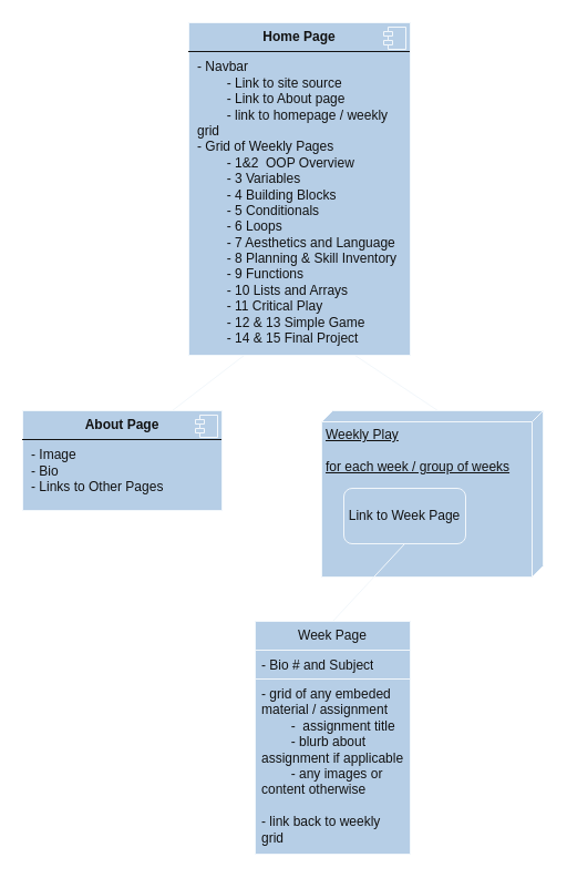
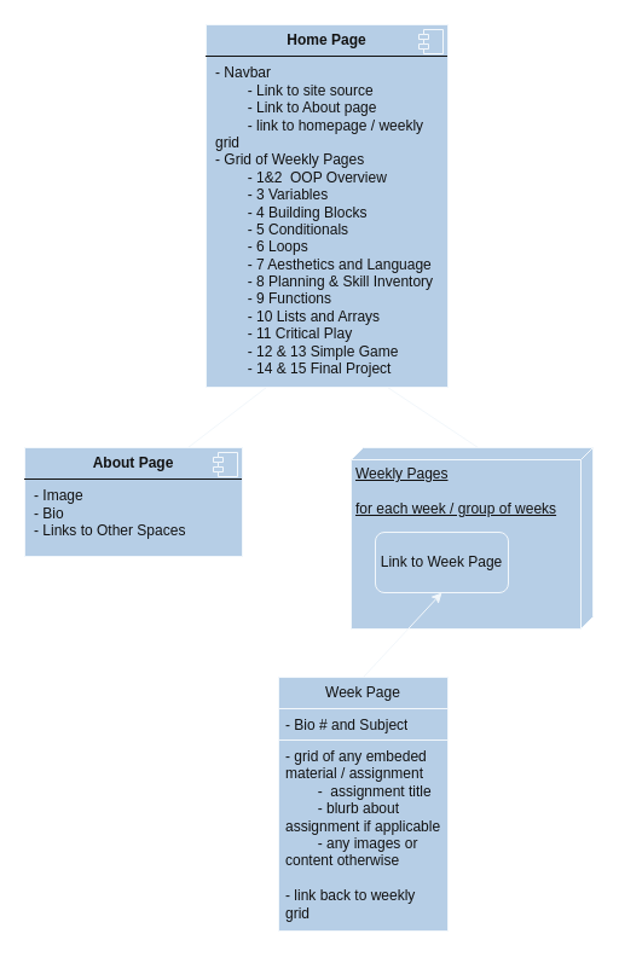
  <mxCell id="0" />
  <mxCell id="1" parent="0" />
  <mxCell id="2" value="&lt;p style=&quot;margin:0px;margin-top:6px;text-align:center;&quot;&gt;&lt;b&gt;Home Page&lt;/b&gt;&lt;/p&gt;&lt;hr style=&quot;border-style:solid;&quot; size=&quot;1&quot;&gt;&lt;p style=&quot;margin:0px;margin-left:8px;&quot;&gt;- Navbar&lt;/p&gt;&lt;p style=&quot;margin:0px;margin-left:8px;&quot;&gt;&lt;span style=&quot;white-space: pre;&quot;&gt;&#09;&lt;/span&gt;- Link to site source&lt;/p&gt;&lt;p style=&quot;margin:0px;margin-left:8px;&quot;&gt;&amp;nbsp;&amp;nbsp;&lt;span style=&quot;white-space: pre;&quot;&gt;&#09;&lt;/span&gt;- Link to About page&lt;/p&gt;&lt;p style=&quot;margin:0px;margin-left:8px;&quot;&gt;&lt;span style=&quot;white-space: pre;&quot;&gt;&#09;&lt;/span&gt;- link to homepage / weekly grid&lt;/p&gt;&lt;p style=&quot;margin:0px;margin-left:8px;&quot;&gt;- Grid of Weekly Pages&lt;/p&gt;&lt;p style=&quot;margin:0px;margin-left:8px;&quot;&gt;&lt;span style=&quot;white-space: pre;&quot;&gt;&#09;&lt;/span&gt;- 1&amp;amp;2&amp;nbsp; OOP Overview&lt;/p&gt;&lt;p style=&quot;margin:0px;margin-left:8px;&quot;&gt;&lt;span style=&quot;white-space: pre;&quot;&gt;&#09;&lt;/span&gt;- 3 Variables&lt;/p&gt;&lt;p style=&quot;margin:0px;margin-left:8px;&quot;&gt;&lt;span style=&quot;white-space: pre;&quot;&gt;&#09;&lt;/span&gt;- 4 Building Blocks&lt;/p&gt;&lt;p style=&quot;margin:0px;margin-left:8px;&quot;&gt;&lt;span style=&quot;white-space: pre;&quot;&gt;&#09;&lt;/span&gt;- 5 Conditionals&lt;/p&gt;&lt;p style=&quot;margin:0px;margin-left:8px;&quot;&gt;&lt;span style=&quot;white-space: pre;&quot;&gt;&#09;&lt;/span&gt;- 6 Loops&lt;/p&gt;&lt;p style=&quot;margin:0px;margin-left:8px;&quot;&gt;&lt;span style=&quot;white-space: pre;&quot;&gt;&#09;&lt;/span&gt;- 7 Aesthetics and Language&lt;/p&gt;&lt;p style=&quot;margin:0px;margin-left:8px;&quot;&gt;&lt;span style=&quot;white-space: pre;&quot;&gt;&#09;&lt;/span&gt;- 8 Planning &amp;amp; Skill Inventory&lt;/p&gt;&lt;p style=&quot;margin:0px;margin-left:8px;&quot;&gt;&lt;span style=&quot;white-space: pre;&quot;&gt;&#09;&lt;/span&gt;- 9 Functions&lt;/p&gt;&lt;p style=&quot;margin:0px;margin-left:8px;&quot;&gt;&lt;span style=&quot;white-space: pre;&quot;&gt;&#09;&lt;/span&gt;- 10 Lists and Arrays&lt;/p&gt;&lt;p style=&quot;margin:0px;margin-left:8px;&quot;&gt;&lt;span style=&quot;white-space: pre;&quot;&gt;&#09;&lt;/span&gt;- 11 Critical Play&lt;/p&gt;&lt;p style=&quot;margin:0px;margin-left:8px;&quot;&gt;&lt;span style=&quot;white-space: pre;&quot;&gt;&#09;&lt;/span&gt;- 12 &amp;amp; 13 Simple Game&lt;/p&gt;&lt;p style=&quot;margin:0px;margin-left:8px;&quot;&gt;&lt;span style=&quot;white-space: pre;&quot;&gt;&#09;&lt;/span&gt;- 14 &amp;amp; 15 Final Project&lt;/p&gt;" style="align=left;overflow=fill;html=1;dropTarget=0;whiteSpace=wrap;labelBackgroundColor=none;fillColor=light-dark(#B6CEE6,#B6CEE6);strokeColor=light-dark(#F2F7FB,#F2F7FB);fontColor=light-dark(#121212,#121212);" parent="1" vertex="1"><mxGeometry x="170" y="20" width="200" height="300" as="geometry" /></mxCell>
  <mxCell id="3" value="" style="shape=component;jettyWidth=8;jettyHeight=4;labelBackgroundColor=none;fillColor=light-dark(#B6CEE6,#B6CEE6);strokeColor=light-dark(#F2F7FB,#F2F7FB);fontColor=light-dark(#121212,#121212);" parent="2" vertex="1"><mxGeometry x="1" width="20" height="20" relative="1" as="geometry"><mxPoint x="-24" y="4" as="offset" /></mxGeometry></mxCell>
- <mxCell id="4" value="&lt;p style=&quot;margin:0px;margin-top:6px;text-align:center;&quot;&gt;&lt;b&gt;About Page&lt;/b&gt;&lt;/p&gt;&lt;hr style=&quot;border-style:solid;&quot; size=&quot;1&quot;&gt;&lt;p style=&quot;margin:0px;margin-left:8px;&quot;&gt;- Image&lt;/p&gt;&lt;p style=&quot;margin:0px;margin-left:8px;&quot;&gt;- Bio&lt;/p&gt;&lt;p style=&quot;margin:0px;margin-left:8px;&quot;&gt;- Links to Other Pages&lt;/p&gt;" style="align=left;overflow=fill;html=1;dropTarget=0;whiteSpace=wrap;labelBackgroundColor=none;fillColor=light-dark(#B6CEE6,#B6CEE6);strokeColor=light-dark(#F2F7FB,#F2F7FB);fontColor=light-dark(#121212,#121212);" parent="1" vertex="1"><mxGeometry x="20" y="370" width="180" height="90" as="geometry" /></mxCell>
+ <mxCell id="4" value="&lt;p style=&quot;margin:0px;margin-top:6px;text-align:center;&quot;&gt;&lt;b&gt;About Page&lt;/b&gt;&lt;/p&gt;&lt;hr style=&quot;border-style:solid;&quot; size=&quot;1&quot;&gt;&lt;p style=&quot;margin:0px;margin-left:8px;&quot;&gt;- Image&lt;/p&gt;&lt;p style=&quot;margin:0px;margin-left:8px;&quot;&gt;- Bio&lt;/p&gt;&lt;p style=&quot;margin:0px;margin-left:8px;&quot;&gt;- Links to Other Spaces&lt;/p&gt;" style="align=left;overflow=fill;html=1;dropTarget=0;whiteSpace=wrap;labelBackgroundColor=none;fillColor=light-dark(#B6CEE6,#B6CEE6);strokeColor=light-dark(#F2F7FB,#F2F7FB);fontColor=light-dark(#121212,#121212);" parent="1" vertex="1"><mxGeometry x="20" y="370" width="180" height="90" as="geometry" /></mxCell>
  <mxCell id="5" value="" style="shape=component;jettyWidth=8;jettyHeight=4;labelBackgroundColor=none;fillColor=light-dark(#B6CEE6,#B6CEE6);strokeColor=light-dark(#F2F7FB,#F2F7FB);fontColor=light-dark(#121212,#121212);" parent="4" vertex="1"><mxGeometry x="1" width="20" height="20" relative="1" as="geometry"><mxPoint x="-24" y="4" as="offset" /></mxGeometry></mxCell>
- <mxCell id="6" value="&lt;div&gt;Weekly Play&lt;/div&gt;&lt;div&gt;&lt;br&gt;&lt;/div&gt;for each week / group of weeks" style="verticalAlign=top;align=left;spacingTop=8;spacingLeft=2;spacingRight=12;shape=cube;size=10;direction=south;fontStyle=4;html=1;whiteSpace=wrap;labelBackgroundColor=none;fillColor=light-dark(#B6CEE6,#B6CEE6);strokeColor=light-dark(#F2F7FB,#F2F7FB);fontColor=light-dark(#121212,#121212);" parent="1" vertex="1"><mxGeometry x="290" y="370" width="200" height="150" as="geometry" /></mxCell>
+ <mxCell id="6" value="&lt;div&gt;Weekly Pages&lt;/div&gt;&lt;div&gt;&lt;br&gt;&lt;/div&gt;for each week / group of weeks" style="verticalAlign=top;align=left;spacingTop=8;spacingLeft=2;spacingRight=12;shape=cube;size=10;direction=south;fontStyle=4;html=1;whiteSpace=wrap;labelBackgroundColor=none;fillColor=light-dark(#B6CEE6,#B6CEE6);strokeColor=light-dark(#F2F7FB,#F2F7FB);fontColor=light-dark(#121212,#121212);" parent="1" vertex="1"><mxGeometry x="290" y="370" width="200" height="150" as="geometry" /></mxCell>
  <mxCell id="7" value="Week Page" style="swimlane;fontStyle=0;childLayout=stackLayout;horizontal=1;startSize=26;fillColor=light-dark(#B6CEE6,#B6CEE6);horizontalStack=0;resizeParent=1;resizeParentMax=0;resizeLast=0;collapsible=1;marginBottom=0;whiteSpace=wrap;html=1;labelBackgroundColor=none;strokeColor=light-dark(#F2F7FB,#F2F7FB);fontColor=light-dark(#121212,#121212);" parent="1" vertex="1"><mxGeometry x="230" y="560" width="140" height="210" as="geometry" /></mxCell>
  <mxCell id="8" value="- Bio # and Subject" style="text;strokeColor=light-dark(#F2F7FB,#F2F7FB);fillColor=light-dark(#B6CEE6,#B6CEE6);align=left;verticalAlign=top;spacingLeft=4;spacingRight=4;overflow=hidden;rotatable=0;points=[[0,0.5],[1,0.5]];portConstraint=eastwest;whiteSpace=wrap;html=1;labelBackgroundColor=none;fontColor=light-dark(#121212,#121212);" parent="7" vertex="1"><mxGeometry y="26" width="140" height="26" as="geometry" /></mxCell>
  <mxCell id="9" value="&lt;div&gt;- grid of any embeded material / assignment&lt;/div&gt;&lt;div&gt;&lt;span style=&quot;white-space: pre;&quot;&gt;&#09;&lt;/span&gt;-&amp;nbsp; assignment title&lt;/div&gt;&lt;div&gt;&lt;span style=&quot;white-space: pre;&quot;&gt;&#09;&lt;/span&gt;- blurb about assignment if applicable&lt;/div&gt;&lt;div&gt;&lt;span style=&quot;white-space: pre;&quot;&gt;&#09;&lt;/span&gt;- any images or content otherwise&lt;/div&gt;&lt;div&gt;&lt;br&gt;&lt;/div&gt;&lt;div&gt;- link back to weekly grid&lt;/div&gt;" style="text;strokeColor=light-dark(#F2F7FB,#F2F7FB);fillColor=light-dark(#B6CEE6,#B6CEE6);align=left;verticalAlign=top;spacingLeft=4;spacingRight=4;overflow=hidden;rotatable=0;points=[[0,0.5],[1,0.5]];portConstraint=eastwest;whiteSpace=wrap;html=1;labelBackgroundColor=none;fontColor=light-dark(#121212,#121212);" parent="7" vertex="1"><mxGeometry y="52" width="140" height="158" as="geometry" /></mxCell>
  <mxCell id="10" value="Link to Week Page" style="html=1;whiteSpace=wrap;labelBackgroundColor=none;fillColor=light-dark(#B6CEE6,#B6CEE6);strokeColor=light-dark(#F2F7FB,#F2F7FB);fontColor=light-dark(#121212,#121212);rounded=1;" parent="1" vertex="1"><mxGeometry x="310" y="440" width="110" height="50" as="geometry" /></mxCell>
  <mxCell id="11" value="" style="endArrow=none;html=1;rounded=0;exitX=0.75;exitY=0;exitDx=0;exitDy=0;entryX=0.25;entryY=1;entryDx=0;entryDy=0;labelBackgroundColor=none;strokeColor=light-dark(#F2F7FB,#F2F7FB);fontColor=light-dark(#121212,#121212);" parent="1" source="4" target="2" edge="1"><mxGeometry width="50" height="50" relative="1" as="geometry"><mxPoint x="230" y="440" as="sourcePoint" /><mxPoint x="280" y="390" as="targetPoint" /></mxGeometry></mxCell>
  <mxCell id="12" value="" style="endArrow=none;html=1;rounded=0;exitX=0.75;exitY=1;exitDx=0;exitDy=0;entryX=0;entryY=0;entryDx=0;entryDy=95;entryPerimeter=0;labelBackgroundColor=none;strokeColor=light-dark(#F2F7FB,#F2F7FB);fontColor=light-dark(#121212,#121212);" parent="1" source="2" target="6" edge="1"><mxGeometry width="50" height="50" relative="1" as="geometry"><mxPoint x="280" y="450" as="sourcePoint" /><mxPoint x="345" y="390" as="targetPoint" /></mxGeometry></mxCell>
- <mxCell id="13" value="" style="endArrow=none;html=1;rounded=0;exitX=0.5;exitY=0;exitDx=0;exitDy=0;entryX=0.5;entryY=1;entryDx=0;entryDy=0;labelBackgroundColor=none;strokeColor=light-dark(#F2F7FB,#F2F7FB);fontColor=light-dark(#121212,#121212);" parent="1" source="7" target="10" edge="1"><mxGeometry width="50" height="50" relative="1" as="geometry"><mxPoint x="370" y="530" as="sourcePoint" /><mxPoint x="435" y="470" as="targetPoint" /></mxGeometry></mxCell>
+ <mxCell id="13" value="" style="endArrow=classic;html=1;rounded=0;exitX=0.5;exitY=0;exitDx=0;exitDy=0;entryX=0.5;entryY=1;entryDx=0;entryDy=0;labelBackgroundColor=none;strokeColor=light-dark(#F2F7FB,#F2F7FB);fontColor=light-dark(#121212,#121212);" parent="1" source="7" target="10" edge="1"><mxGeometry width="50" height="50" relative="1" as="geometry"><mxPoint x="370" y="530" as="sourcePoint" /><mxPoint x="435" y="470" as="targetPoint" /></mxGeometry></mxCell>
